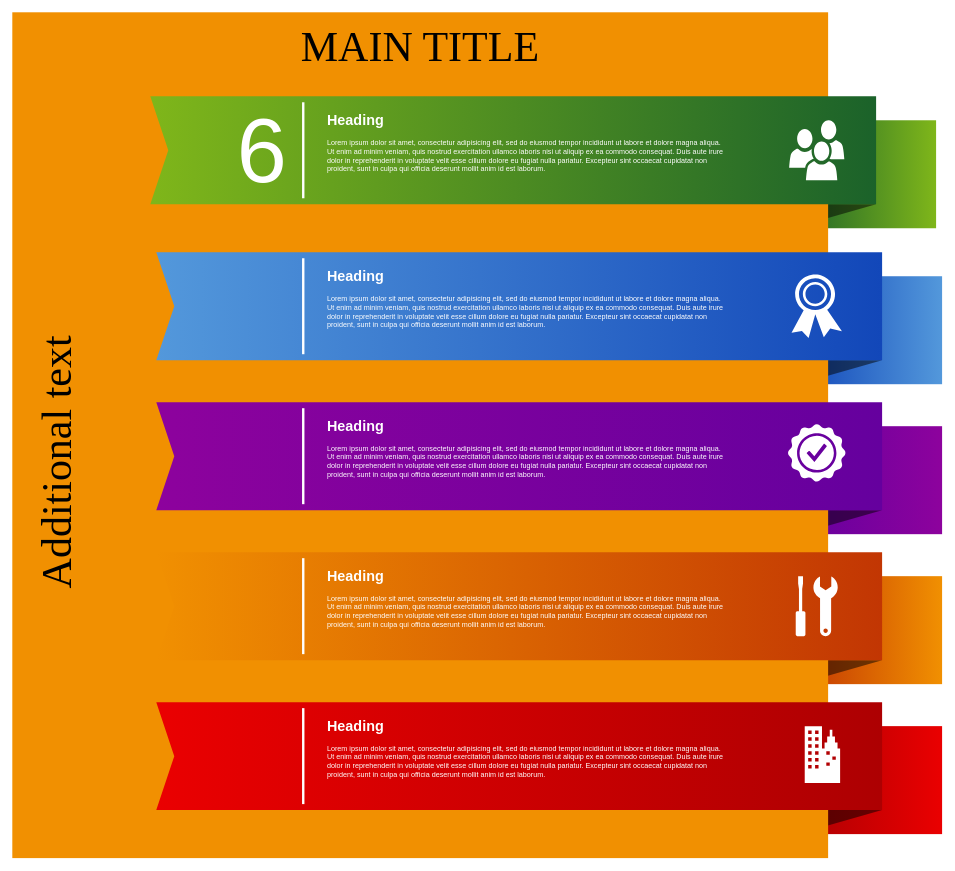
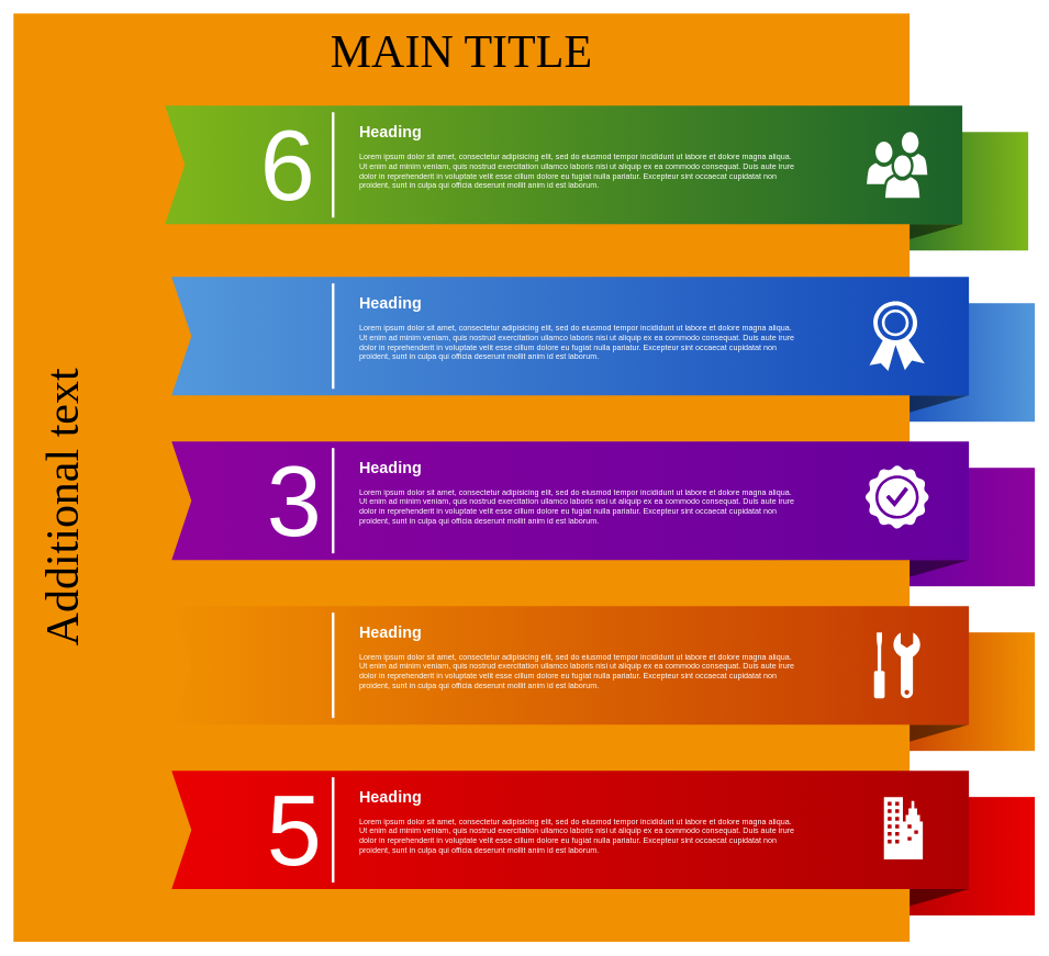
  <mxCell id="0" style=";html=1;" />
  <mxCell id="1" style=";html=1;" parent="0" />
  <mxCell id="2" value="" style="whiteSpace=wrap;html=1;rounded=0;shadow=0;dashed=0;strokeWidth=1;fontFamily=Tahoma;fontSize=10;fontColor=#FFFFFF;strokeColor=none;fillColor=#7FB61A;gradientColor=#1B622A;gradientDirection=west;" parent="1" vertex="1"><mxGeometry x="1320" y="200" width="240" height="180" as="geometry" /></mxCell>
  <mxCell id="3" value="" style="verticalLabelPosition=bottom;verticalAlign=top;html=1;strokeWidth=1;shape=mxgraph.basic.orthogonal_triangle;rounded=0;shadow=0;dashed=0;fontFamily=Tahoma;fontSize=10;fontColor=#FFFFFF;flipV=1;fillColor=#000000;strokeColor=none;opacity=50;" parent="1" vertex="1"><mxGeometry x="1320" y="340" width="140" height="40" as="geometry" /></mxCell>
  <mxCell id="4" value="" style="whiteSpace=wrap;html=1;rounded=0;shadow=0;dashed=0;strokeWidth=1;fontFamily=Tahoma;fontSize=10;fontColor=#FFFFFF;strokeColor=none;fillColor=#5398DB;gradientColor=#1247B9;gradientDirection=west;" parent="1" vertex="1"><mxGeometry x="1330" y="460" width="240" height="180" as="geometry" /></mxCell>
  <mxCell id="5" value="" style="verticalLabelPosition=bottom;verticalAlign=top;html=1;strokeWidth=1;shape=mxgraph.basic.orthogonal_triangle;rounded=0;shadow=0;dashed=0;fontFamily=Tahoma;fontSize=10;fontColor=#FFFFFF;flipV=1;fillColor=#000000;strokeColor=none;opacity=50;" parent="1" vertex="1"><mxGeometry x="1330" y="600" width="140" height="40" as="geometry" /></mxCell>
  <mxCell id="6" value="" style="whiteSpace=wrap;html=1;rounded=0;shadow=0;dashed=0;strokeWidth=1;fontFamily=Tahoma;fontSize=10;fontColor=#FFFFFF;strokeColor=none;fillColor=#8D029D;gradientColor=#65009E;gradientDirection=west;" parent="1" vertex="1"><mxGeometry x="1330" y="710" width="240" height="180" as="geometry" /></mxCell>
  <mxCell id="7" value="" style="verticalLabelPosition=bottom;verticalAlign=top;html=1;strokeWidth=1;shape=mxgraph.basic.orthogonal_triangle;rounded=0;shadow=0;dashed=0;fontFamily=Tahoma;fontSize=10;fontColor=#FFFFFF;flipV=1;fillColor=#000000;strokeColor=none;opacity=50;" parent="1" vertex="1"><mxGeometry x="1330" y="850" width="140" height="40" as="geometry" /></mxCell>
  <mxCell id="8" value="" style="whiteSpace=wrap;html=1;rounded=0;shadow=0;dashed=0;strokeWidth=1;fontFamily=Tahoma;fontSize=10;fontColor=#FFFFFF;strokeColor=none;fillColor=#F19001;gradientColor=#C23603;gradientDirection=west;" parent="1" vertex="1"><mxGeometry x="1330" y="960" width="240" height="180" as="geometry" /></mxCell>
  <mxCell id="9" value="" style="verticalLabelPosition=bottom;verticalAlign=top;html=1;strokeWidth=1;shape=mxgraph.basic.orthogonal_triangle;rounded=0;shadow=0;dashed=0;fontFamily=Tahoma;fontSize=10;fontColor=#FFFFFF;flipV=1;fillColor=#000000;strokeColor=none;opacity=50;" parent="1" vertex="1"><mxGeometry x="1330" y="1100" width="140" height="40" as="geometry" /></mxCell>
  <mxCell id="10" value="" style="whiteSpace=wrap;html=1;rounded=0;shadow=0;dashed=0;strokeWidth=1;fontFamily=Tahoma;fontSize=10;fontColor=#FFFFFF;strokeColor=none;fillColor=#EA0001;gradientColor=#AD0002;gradientDirection=west;" parent="1" vertex="1"><mxGeometry x="1330" y="1210" width="240" height="180" as="geometry" /></mxCell>
  <mxCell id="11" value="" style="verticalLabelPosition=bottom;verticalAlign=top;html=1;strokeWidth=1;shape=mxgraph.basic.orthogonal_triangle;rounded=0;shadow=0;dashed=0;fontFamily=Tahoma;fontSize=10;fontColor=#FFFFFF;flipV=1;fillColor=#000000;strokeColor=none;opacity=50;" parent="1" vertex="1"><mxGeometry x="1330" y="1350" width="140" height="40" as="geometry" /></mxCell>
  <mxCell id="12" value="MAIN TITLE" style="whiteSpace=wrap;html=1;rounded=0;shadow=0;dashed=0;strokeWidth=1;fillColor=#f19001;fontFamily=Verdana;fontSize=70;strokeColor=none;verticalAlign=top;spacingTop=10;" parent="1" vertex="1"><mxGeometry x="20" y="20" width="1360" height="1410" as="geometry" /></mxCell>
  <mxCell id="13" value="" style="html=1;shadow=0;dashed=0;align=center;verticalAlign=middle;shape=mxgraph.arrows2.arrow;dy=0;dx=0;notch=30;rounded=0;strokeColor=none;strokeWidth=1;fillColor=#7FB61A;fontFamily=Tahoma;fontSize=10;fontColor=#FFFFFF;gradientColor=#1B622A;gradientDirection=east;" parent="1" vertex="1"><mxGeometry x="250" y="160" width="1210" height="180" as="geometry" /></mxCell>
  <mxCell id="14" value="" style="html=1;shadow=0;dashed=0;align=center;verticalAlign=middle;shape=mxgraph.arrows2.arrow;dy=0;dx=0;notch=30;rounded=0;strokeColor=none;strokeWidth=1;fillColor=#5398DB;fontFamily=Tahoma;fontSize=10;fontColor=#FFFFFF;gradientColor=#1247B9;gradientDirection=east;" parent="1" vertex="1"><mxGeometry x="260" y="420" width="1210" height="180" as="geometry" /></mxCell>
  <mxCell id="15" value="" style="html=1;shadow=0;dashed=0;align=center;verticalAlign=middle;shape=mxgraph.arrows2.arrow;dy=0;dx=0;notch=30;rounded=0;strokeColor=none;strokeWidth=1;fillColor=#8D029D;fontFamily=Tahoma;fontSize=10;fontColor=#FFFFFF;gradientColor=#65009E;gradientDirection=east;" parent="1" vertex="1"><mxGeometry x="260" y="670" width="1210" height="180" as="geometry" /></mxCell>
  <mxCell id="16" value="" style="html=1;shadow=0;dashed=0;align=center;verticalAlign=middle;shape=mxgraph.arrows2.arrow;dy=0;dx=0;notch=30;rounded=0;strokeColor=none;strokeWidth=1;fillColor=#F19001;fontFamily=Tahoma;fontSize=10;fontColor=#FFFFFF;gradientColor=#C23603;gradientDirection=east;" parent="1" vertex="1"><mxGeometry x="260" y="920" width="1210" height="180" as="geometry" /></mxCell>
  <mxCell id="17" value="" style="html=1;shadow=0;dashed=0;align=center;verticalAlign=middle;shape=mxgraph.arrows2.arrow;dy=0;dx=0;notch=30;rounded=0;strokeColor=none;strokeWidth=1;fillColor=#EA0001;fontFamily=Tahoma;fontSize=10;fontColor=#FFFFFF;gradientColor=#AD0002;gradientDirection=east;" parent="1" vertex="1"><mxGeometry x="260" y="1170" width="1210" height="180" as="geometry" /></mxCell>
  <mxCell id="18" value="Additional text" style="text;html=1;strokeColor=none;fillColor=none;align=center;verticalAlign=middle;whiteSpace=wrap;rounded=0;shadow=0;dashed=0;fontFamily=Verdana;fontSize=70;horizontal=0;" parent="1" vertex="1"><mxGeometry x="30" y="175" width="130" height="1190" as="geometry" /></mxCell>
  <mxCell id="19" value="6" style="text;html=1;strokeColor=none;fillColor=none;align=right;verticalAlign=middle;whiteSpace=wrap;rounded=0;shadow=0;dashed=0;fontFamily=Helvetica;fontSize=150;fontColor=#FFFFFF;" parent="1" vertex="1"><mxGeometry x="280" y="160" width="200" height="180" as="geometry" /></mxCell>
+ <mxCell id="20" value="3" style="text;html=1;strokeColor=none;fillColor=none;align=right;verticalAlign=middle;whiteSpace=wrap;rounded=0;shadow=0;dashed=0;fontFamily=Helvetica;fontSize=150;fontColor=#FFFFFF;" parent="1" vertex="1"><mxGeometry x="290" y="670" width="200" height="180" as="geometry" /></mxCell>
+ <mxCell id="21" value="5" style="text;html=1;strokeColor=none;fillColor=none;align=right;verticalAlign=middle;whiteSpace=wrap;rounded=0;shadow=0;dashed=0;fontFamily=Helvetica;fontSize=150;fontColor=#FFFFFF;" parent="1" vertex="1"><mxGeometry x="290" y="1170" width="200" height="180" as="geometry" /></mxCell>
  <mxCell id="22" value="" style="line;strokeWidth=4;direction=south;html=1;rounded=0;shadow=0;dashed=0;fillColor=none;gradientColor=#AD0002;fontFamily=Helvetica;fontSize=150;fontColor=#FFFFFF;align=right;strokeColor=#FFFFFF;" parent="1" vertex="1"><mxGeometry x="500" y="170" width="10" height="160" as="geometry" /></mxCell>
  <mxCell id="23" value="" style="line;strokeWidth=4;direction=south;html=1;rounded=0;shadow=0;dashed=0;fillColor=none;gradientColor=#AD0002;fontFamily=Helvetica;fontSize=150;fontColor=#FFFFFF;align=right;strokeColor=#FFFFFF;" parent="1" vertex="1"><mxGeometry x="500" y="430" width="10" height="160" as="geometry" /></mxCell>
  <mxCell id="24" value="" style="line;strokeWidth=4;direction=south;html=1;rounded=0;shadow=0;dashed=0;fillColor=none;gradientColor=#AD0002;fontFamily=Helvetica;fontSize=150;fontColor=#FFFFFF;align=right;strokeColor=#FFFFFF;" parent="1" vertex="1"><mxGeometry x="500" y="680" width="10" height="160" as="geometry" /></mxCell>
  <mxCell id="25" value="" style="line;strokeWidth=4;direction=south;html=1;rounded=0;shadow=0;dashed=0;fillColor=none;gradientColor=#AD0002;fontFamily=Helvetica;fontSize=150;fontColor=#FFFFFF;align=right;strokeColor=#FFFFFF;" parent="1" vertex="1"><mxGeometry x="500" y="930" width="10" height="160" as="geometry" /></mxCell>
  <mxCell id="26" value="" style="line;strokeWidth=4;direction=south;html=1;rounded=0;shadow=0;dashed=0;fillColor=none;gradientColor=#AD0002;fontFamily=Helvetica;fontSize=150;fontColor=#FFFFFF;align=right;strokeColor=#FFFFFF;" parent="1" vertex="1"><mxGeometry x="500" y="1180" width="10" height="160" as="geometry" /></mxCell>
  <mxCell id="27" value="&lt;h1&gt;Heading&lt;/h1&gt;&lt;p&gt;L&lt;span&gt;orem ipsum dolor sit amet, consectetur adipisicing elit, sed do eiusmod tempor incididunt ut labore et dolore magna aliqua. Ut enim ad minim veniam, quis nostrud exercitation ullamco laboris nisi ut aliquip ex ea commodo consequat. Duis aute irure dolor in reprehenderit in voluptate velit esse cillum dolore eu fugiat nulla pariatur. Excepteur sint occaecat cupidatat non proident, sunt in culpa qui officia deserunt mollit anim id est laborum.&lt;/span&gt;&lt;/p&gt;" style="text;html=1;strokeColor=none;fillColor=none;spacing=5;spacingTop=-20;whiteSpace=wrap;overflow=hidden;rounded=0;shadow=0;dashed=0;fontFamily=Helvetica;fontSize=12;fontColor=#FFFFFF;align=left;" parent="1" vertex="1"><mxGeometry x="540" y="180" width="670" height="140" as="geometry" /></mxCell>
  <mxCell id="28" value="&lt;h1&gt;Heading&lt;/h1&gt;&lt;p&gt;L&lt;span&gt;orem ipsum dolor sit amet, consectetur adipisicing elit, sed do eiusmod tempor incididunt ut labore et dolore magna aliqua. Ut enim ad minim veniam, quis nostrud exercitation ullamco laboris nisi ut aliquip ex ea commodo consequat. Duis aute irure dolor in reprehenderit in voluptate velit esse cillum dolore eu fugiat nulla pariatur. Excepteur sint occaecat cupidatat non proident, sunt in culpa qui officia deserunt mollit anim id est laborum.&lt;/span&gt;&lt;/p&gt;" style="text;html=1;strokeColor=none;fillColor=none;spacing=5;spacingTop=-20;whiteSpace=wrap;overflow=hidden;rounded=0;shadow=0;dashed=0;fontFamily=Helvetica;fontSize=12;fontColor=#FFFFFF;align=left;" parent="1" vertex="1"><mxGeometry x="540" y="440" width="670" height="140" as="geometry" /></mxCell>
  <mxCell id="29" value="&lt;h1&gt;Heading&lt;/h1&gt;&lt;p&gt;L&lt;span&gt;orem ipsum dolor sit amet, consectetur adipisicing elit, sed do eiusmod tempor incididunt ut labore et dolore magna aliqua. Ut enim ad minim veniam, quis nostrud exercitation ullamco laboris nisi ut aliquip ex ea commodo consequat. Duis aute irure dolor in reprehenderit in voluptate velit esse cillum dolore eu fugiat nulla pariatur. Excepteur sint occaecat cupidatat non proident, sunt in culpa qui officia deserunt mollit anim id est laborum.&lt;/span&gt;&lt;/p&gt;" style="text;html=1;strokeColor=none;fillColor=none;spacing=5;spacingTop=-20;whiteSpace=wrap;overflow=hidden;rounded=0;shadow=0;dashed=0;fontFamily=Helvetica;fontSize=12;fontColor=#FFFFFF;align=left;" parent="1" vertex="1"><mxGeometry x="540" y="690" width="670" height="140" as="geometry" /></mxCell>
  <mxCell id="30" value="&lt;h1&gt;Heading&lt;/h1&gt;&lt;p&gt;L&lt;span&gt;orem ipsum dolor sit amet, consectetur adipisicing elit, sed do eiusmod tempor incididunt ut labore et dolore magna aliqua. Ut enim ad minim veniam, quis nostrud exercitation ullamco laboris nisi ut aliquip ex ea commodo consequat. Duis aute irure dolor in reprehenderit in voluptate velit esse cillum dolore eu fugiat nulla pariatur. Excepteur sint occaecat cupidatat non proident, sunt in culpa qui officia deserunt mollit anim id est laborum.&lt;/span&gt;&lt;/p&gt;" style="text;html=1;strokeColor=none;fillColor=none;spacing=5;spacingTop=-20;whiteSpace=wrap;overflow=hidden;rounded=0;shadow=0;dashed=0;fontFamily=Helvetica;fontSize=12;fontColor=#FFFFFF;align=left;" parent="1" vertex="1"><mxGeometry x="540" y="940" width="670" height="140" as="geometry" /></mxCell>
  <mxCell id="31" value="&lt;h1&gt;Heading&lt;/h1&gt;&lt;p&gt;L&lt;span&gt;orem ipsum dolor sit amet, consectetur adipisicing elit, sed do eiusmod tempor incididunt ut labore et dolore magna aliqua. Ut enim ad minim veniam, quis nostrud exercitation ullamco laboris nisi ut aliquip ex ea commodo consequat. Duis aute irure dolor in reprehenderit in voluptate velit esse cillum dolore eu fugiat nulla pariatur. Excepteur sint occaecat cupidatat non proident, sunt in culpa qui officia deserunt mollit anim id est laborum.&lt;/span&gt;&lt;/p&gt;" style="text;html=1;strokeColor=none;fillColor=none;spacing=5;spacingTop=-20;whiteSpace=wrap;overflow=hidden;rounded=0;shadow=0;dashed=0;fontFamily=Helvetica;fontSize=12;fontColor=#FFFFFF;align=left;" parent="1" vertex="1"><mxGeometry x="540" y="1190" width="670" height="140" as="geometry" /></mxCell>
  <mxCell id="32" value="" style="shadow=0;dashed=0;html=1;strokeColor=none;fillColor=#FFFFFF;labelPosition=center;verticalLabelPosition=bottom;verticalAlign=top;shape=mxgraph.office.users.users;rounded=0;fontFamily=Helvetica;fontSize=12;fontColor=#FFFFFF;align=left;" parent="1" vertex="1"><mxGeometry x="1315" y="200" width="92" height="100" as="geometry" /></mxCell>
  <mxCell id="33" value="" style="shadow=0;dashed=0;html=1;strokeColor=none;fillColor=#FFFFFF;labelPosition=center;verticalLabelPosition=bottom;verticalAlign=top;shape=mxgraph.office.security.token;rounded=0;fontFamily=Helvetica;fontSize=12;fontColor=#FFFFFF;align=left;" parent="1" vertex="1"><mxGeometry x="1319" y="457" width="84" height="106" as="geometry" /></mxCell>
  <mxCell id="34" value="" style="shadow=0;dashed=0;html=1;strokeColor=none;fillColor=#FFFFFF;labelPosition=center;verticalLabelPosition=bottom;verticalAlign=top;shape=mxgraph.office.concepts.best_practices;rounded=0;fontFamily=Helvetica;fontSize=12;fontColor=#FFFFFF;align=left;" parent="1" vertex="1"><mxGeometry x="1312.5" y="706" width="97" height="97" as="geometry" /></mxCell>
  <mxCell id="35" value="" style="shadow=0;dashed=0;html=1;strokeColor=none;fillColor=#FFFFFF;labelPosition=center;verticalLabelPosition=bottom;verticalAlign=top;shape=mxgraph.office.concepts.maintenance;rounded=0;fontFamily=Helvetica;fontSize=12;fontColor=#FFFFFF;align=left;" parent="1" vertex="1"><mxGeometry x="1326" y="960" width="70" height="100" as="geometry" /></mxCell>
  <mxCell id="36" value="" style="shadow=0;dashed=0;html=1;strokeColor=none;fillColor=#FFFFFF;labelPosition=center;verticalLabelPosition=bottom;verticalAlign=top;shape=mxgraph.office.concepts.on_premises;rounded=0;fontFamily=Helvetica;fontSize=12;fontColor=#FFFFFF;align=left;" parent="1" vertex="1"><mxGeometry x="1341" y="1210" width="59" height="95" as="geometry" /></mxCell>
